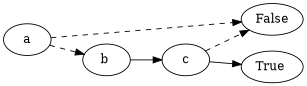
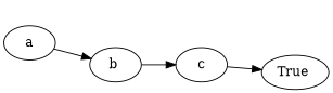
  digraph {
    rankdir=LR
    edge [fontcolor=gray]
    n1 [label=a]
-   n2 [label=False]
    n3 [label="b "]
    n4 [label=c]
    n5 [label="True "]
-   n1 -> n2 [style=dashed]
-   n1 -> n3 [style=dashed]
+   n1 -> n3
    n3 -> n4 [style=solid]
-   n4 -> n2 [style=dashed]
    n4 -> n5
  }
